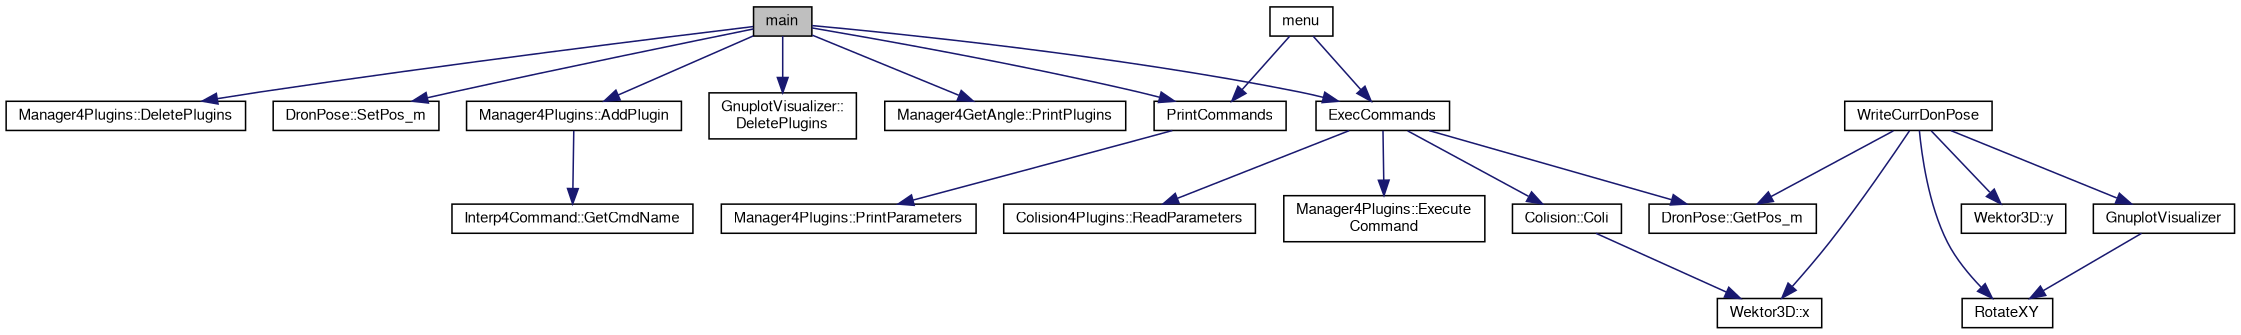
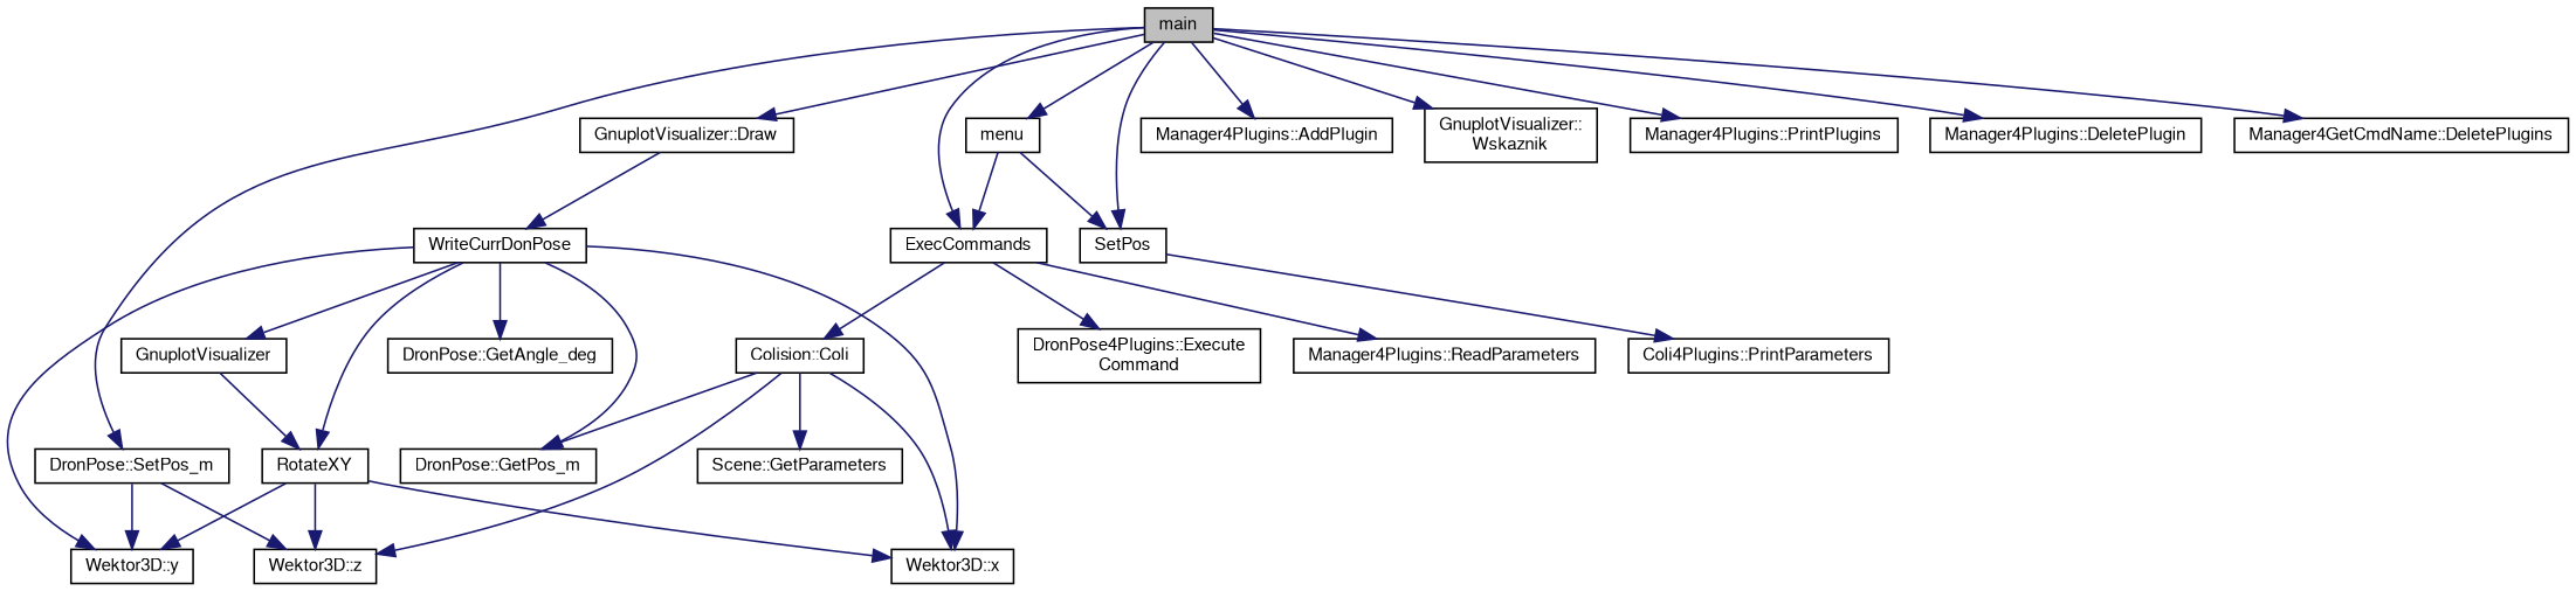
  digraph {
    rankdir=TB
    node [color=black fillcolor=white fontname=FreeSans fontsize=10 shape=record style=filled]
    edge [color=midnightblue fontname=FreeSans fontsize=10 labelfontname=FreeSans labelfontsize=10 style=solid]
    n1 [fillcolor=grey75 fontcolor=black height=0.2 label=main width=0.4]
    n2 [height=0.2 label="DronPose::SetPos_m" width=0.4]
    n3 [height=0.2 label="Manager4Plugins::AddPlugin" width=0.4]
-   n4 [height=0.2 label="GnuplotVisualizer::\lDeletePlugins" width=0.4]
-   n5 [height=0.2 label=PrintCommands width=0.4]
-   n6 [height=0.2 label="Manager4GetAngle::PrintPlugins" width=0.4]
+   n4 [height=0.2 label="GnuplotVisualizer::\lWskaznik" width=0.4]
+   n5 [height=0.2 label=SetPos width=0.4]
+   n6 [height=0.2 label="Manager4Plugins::PrintPlugins" width=0.4]
    n7 [height=0.2 label=ExecCommands width=0.4]
+   n8 [height=0.2 label="GnuplotVisualizer::Draw" width=0.4]
+   n9 [height=0.2 label="Manager4Plugins::DeletePlugin" width=0.4]
    n10 [height=0.2 label=menu width=0.4]
-   n11 [height=0.2 label="Manager4Plugins::DeletePlugins" width=0.4]
+   n11 [height=0.2 label="Manager4GetCmdName::DeletePlugins" width=0.4]
    n12 [height=0.2 label="Wektor3D::y" width=0.4]
-   n14 [height=0.2 label="Interp4Command::GetCmdName" width=0.4]
-   n15 [height=0.2 label="Manager4Plugins::PrintParameters" width=0.4]
-   n16 [height=0.2 label="Colision4Plugins::ReadParameters" width=0.4]
-   n17 [height=0.2 label="Manager4Plugins::Execute\lCommand" width=0.4]
+   n13 [height=0.2 label="Wektor3D::z" width=0.4]
+   n15 [height=0.2 label="Coli4Plugins::PrintParameters" width=0.4]
+   n16 [height=0.2 label="Manager4Plugins::ReadParameters" width=0.4]
+   n17 [height=0.2 label="DronPose4Plugins::Execute\lCommand" width=0.4]
    n18 [height=0.2 label="Colision::Coli" width=0.4]
    n19 [height=0.2 label=WriteCurrDonPose width=0.4]
    n20 [height=0.2 label="Wektor3D::x" width=0.4]
+   n21 [height=0.2 label="Scene::GetParameters" width=0.4]
    n22 [height=0.2 label="DronPose::GetPos_m" width=0.4]
+   n23 [height=0.2 label="DronPose::GetAngle_deg" width=0.4]
    n24 [height=0.2 label=GnuplotVisualizer width=0.4]
    n25 [height=0.2 label=RotateXY width=0.4]
    n1 -> n2
    n1 -> n3
    n1 -> n4
    n1 -> n5
    n1 -> n6
    n1 -> n7
+   n1 -> n8
+   n1 -> n9
+   n1 -> n10
    n1 -> n11
-   n3 -> n14
+   n2 -> n12
+   n2 -> n13
    n5 -> n15
    n7 -> n16
    n7 -> n17
    n7 -> n18
+   n8 -> n19
    n10 -> n5
    n10 -> n7
+   n18 -> n13
    n18 -> n20
-   n7 -> n22
+   n18 -> n21
+   n18 -> n22
    n19 -> n12
    n19 -> n20
    n19 -> n22
+   n19 -> n23
    n19 -> n24
    n19 -> n25
    n24 -> n25
+   n25 -> n12
+   n25 -> n13
+   n25 -> n20
  }
